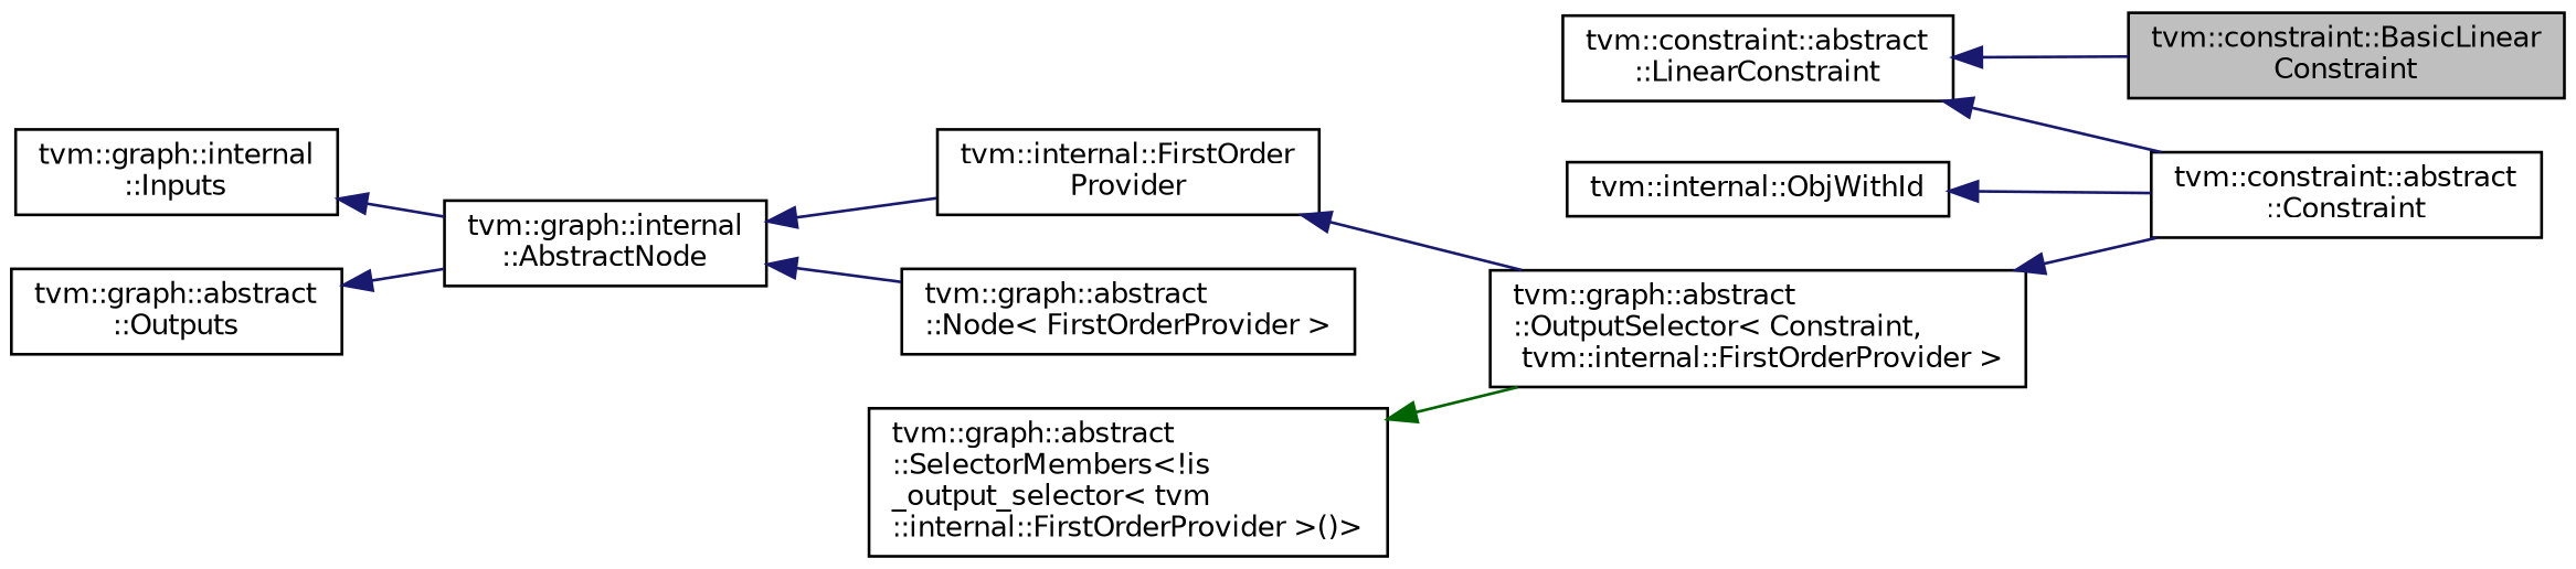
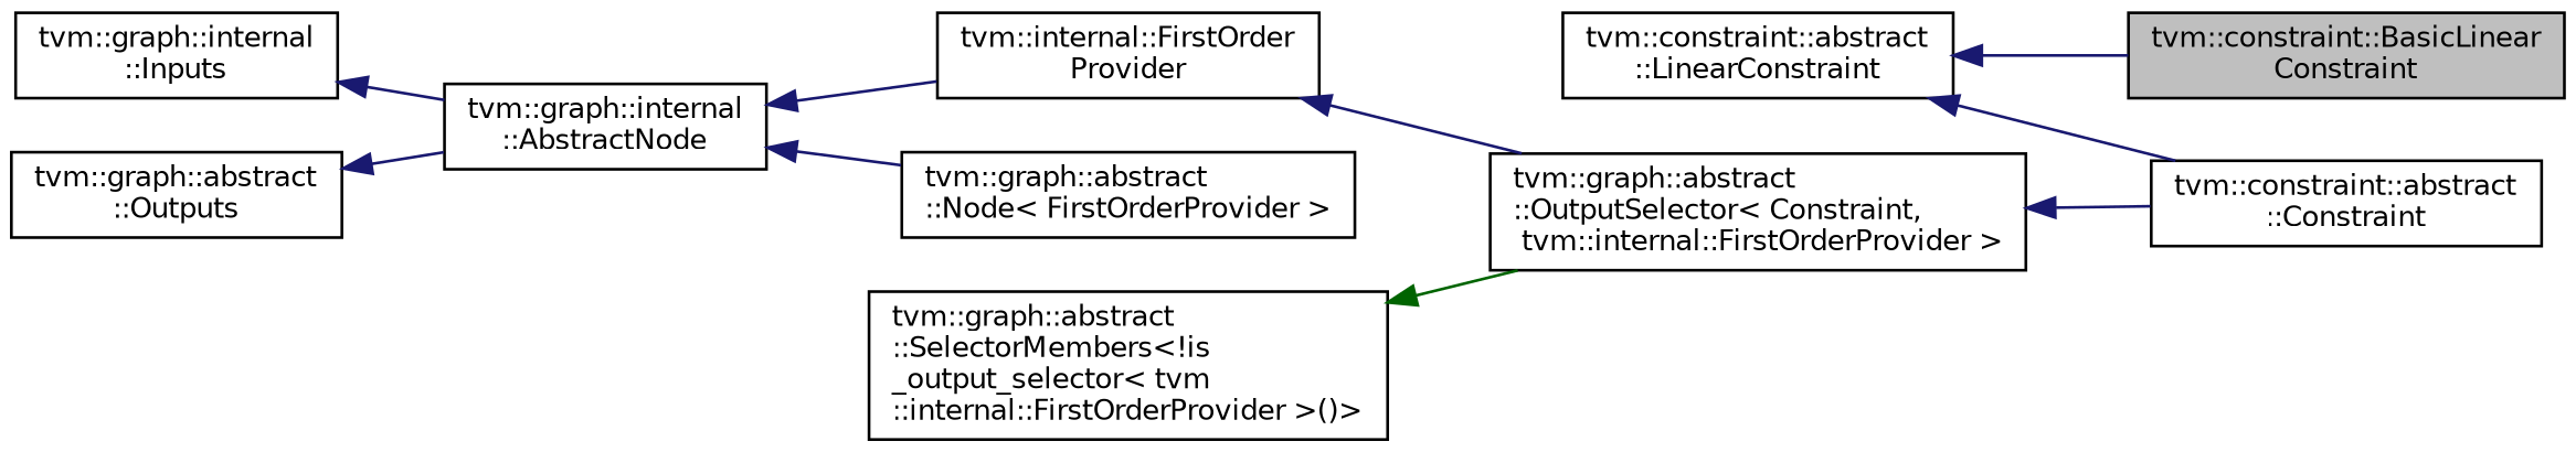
  digraph {
    rankdir=LR
    node [color=black fillcolor=white fontname=Helvetica fontsize=10 shape=record style=filled]
    edge [color=midnightblue dir=back fontname=Helvetica fontsize=10 labelfontname=Helvetica labelfontsize=10 style=solid]
    n1 [fillcolor=grey75 fontcolor=black height=0.2 label="tvm::constraint::BasicLinear\lConstraint" width=0.4]
    n2 [height=0.2 label="tvm::constraint::abstract\l::LinearConstraint" width=0.4]
    n3 [height=0.2 label="tvm::constraint::abstract\l::Constraint" width=0.4]
-   n4 [height=0.2 label="tvm::internal::ObjWithId" width=0.4]
    n5 [height=0.2 label="tvm::graph::abstract\l::OutputSelector\< Constraint,\l tvm::internal::FirstOrderProvider \>" width=0.4]
    n6 [height=0.2 label="tvm::internal::FirstOrder\lProvider" width=0.4]
    n7 [height=0.2 label="tvm::graph::abstract\l::Node\< FirstOrderProvider \>" width=0.4]
    n8 [height=0.2 label="tvm::graph::internal\l::AbstractNode" width=0.4]
    n9 [height=0.2 label="tvm::graph::internal\l::Inputs" width=0.4]
    n10 [height=0.2 label="tvm::graph::abstract\l::Outputs" width=0.4]
    n11 [height=0.2 label="tvm::graph::abstract\l::SelectorMembers\<!is\l_output_selector\< tvm\l::internal::FirstOrderProvider \>()\>" width=0.4]
    n2 -> n1
    n2 -> n3
-   n4 -> n3
    n5 -> n3
    n6 -> n5
    n8 -> n6
    n8 -> n7
    n9 -> n8
    n10 -> n8
    n11 -> n5 [color=darkgreen]
  }
